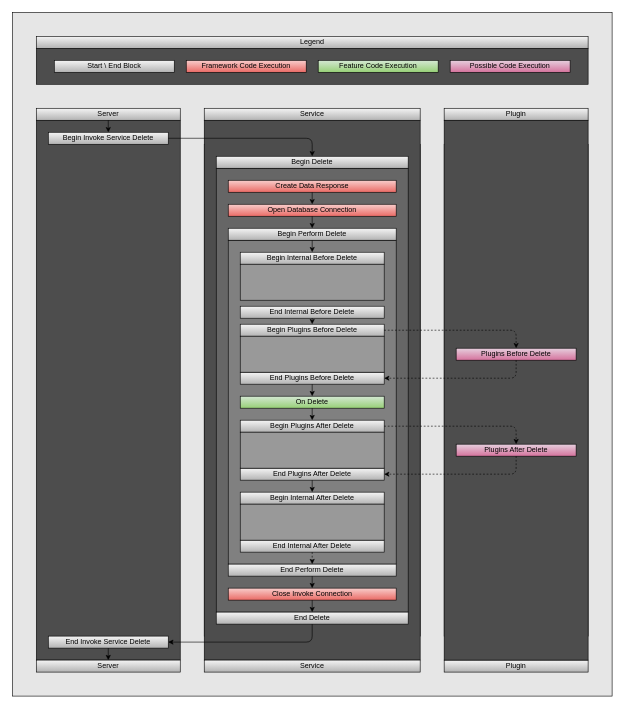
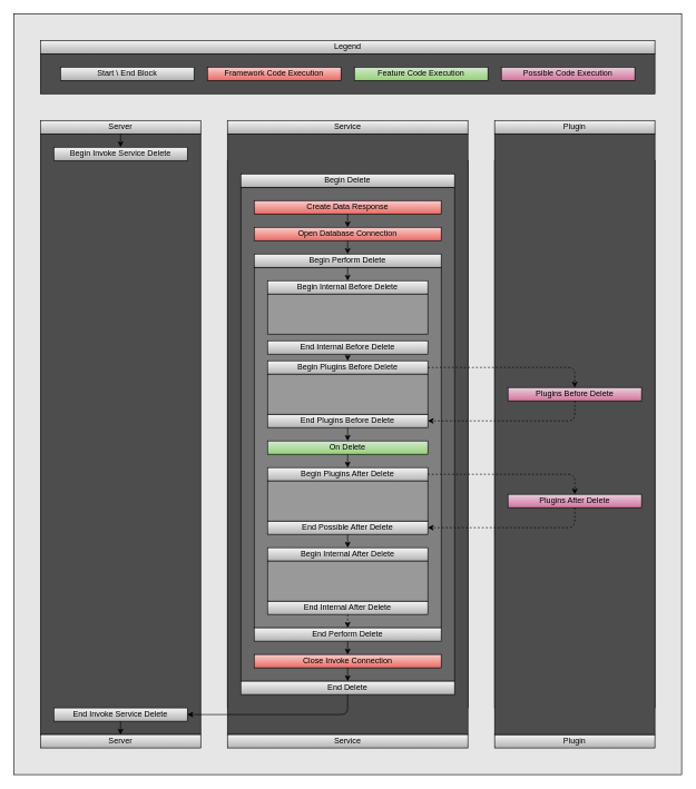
  <mxCell id="0" />
  <mxCell id="1" parent="0" />
  <mxCell id="2" value="" style="rounded=0;whiteSpace=wrap;html=1;fillColor=#E6E6E6;" parent="1" vertex="1"><mxGeometry x="20" y="20" width="1000" height="1140" as="geometry" /></mxCell>
  <mxCell id="3" value="" style="rounded=0;whiteSpace=wrap;html=1;fillColor=#4D4D4D;" parent="1" vertex="1"><mxGeometry x="60" y="200" width="240" height="900" as="geometry" /></mxCell>
  <mxCell id="4" value="" style="rounded=0;whiteSpace=wrap;html=1;fillColor=none;" parent="1" vertex="1"><mxGeometry x="340" y="240" width="360" height="820" as="geometry" /></mxCell>
  <mxCell id="5" value="Plugin" style="rounded=0;whiteSpace=wrap;html=1;fillColor=#f5f5f5;gradientColor=#b3b3b3;" parent="1" vertex="1"><mxGeometry x="740" y="1100" width="240" height="20" as="geometry" /></mxCell>
  <mxCell id="6" value="" style="rounded=0;whiteSpace=wrap;html=1;fillColor=none;" parent="1" vertex="1"><mxGeometry x="740" y="240" width="240" height="820" as="geometry" /></mxCell>
  <mxCell id="7" value="" style="rounded=0;whiteSpace=wrap;html=1;fillColor=#4D4D4D;" parent="1" vertex="1"><mxGeometry x="340" y="200" width="360" height="900" as="geometry" /></mxCell>
  <mxCell id="8" value="Service" style="rounded=0;whiteSpace=wrap;html=1;fillColor=#f5f5f5;gradientColor=#b3b3b3;" parent="1" vertex="1"><mxGeometry x="340" y="180" width="360" height="20" as="geometry" /></mxCell>
  <mxCell id="9" value="Service" style="rounded=0;whiteSpace=wrap;html=1;fillColor=#f5f5f5;gradientColor=#b3b3b3;" parent="1" vertex="1"><mxGeometry x="340" y="1100" width="360" height="20" as="geometry" /></mxCell>
  <mxCell id="10" value="Plugin" style="rounded=0;whiteSpace=wrap;html=1;fillColor=#f5f5f5;gradientColor=#b3b3b3;" parent="1" vertex="1"><mxGeometry x="740" y="180" width="240" height="20" as="geometry" /></mxCell>
  <mxCell id="11" value="" style="rounded=0;whiteSpace=wrap;html=1;fillColor=#4D4D4D;" parent="1" vertex="1"><mxGeometry x="740" y="200" width="240" height="900" as="geometry" /></mxCell>
  <mxCell id="12" value="" style="rounded=0;whiteSpace=wrap;html=1;fillColor=#4D4D4D;" parent="1" vertex="1"><mxGeometry x="60" y="80" width="920" height="60" as="geometry" /></mxCell>
  <mxCell id="13" value="Legend" style="rounded=0;whiteSpace=wrap;html=1;fillColor=#f5f5f5;gradientColor=#b3b3b3;" parent="1" vertex="1"><mxGeometry x="60" y="60" width="920" height="20" as="geometry" /></mxCell>
  <mxCell id="14" value="Start \ End Block" style="rounded=0;whiteSpace=wrap;html=1;fillColor=#f5f5f5;gradientColor=#b3b3b3;" parent="1" vertex="1"><mxGeometry x="90" y="100" width="200" height="20" as="geometry" /></mxCell>
  <mxCell id="15" value="Framework Code Execution" style="rounded=0;whiteSpace=wrap;html=1;fillColor=#f8cecc;gradientColor=#ea6b66;" parent="1" vertex="1"><mxGeometry x="310" y="100" width="200" height="20" as="geometry" /></mxCell>
  <mxCell id="16" value="Feature Code Execution" style="rounded=0;whiteSpace=wrap;html=1;fillColor=#d5e8d4;gradientColor=#97d077;" parent="1" vertex="1"><mxGeometry x="530" y="100" width="200" height="20" as="geometry" /></mxCell>
  <mxCell id="17" value="Possible Code Execution" style="rounded=0;whiteSpace=wrap;html=1;fillColor=#e6d0de;gradientColor=#d5739d;" parent="1" vertex="1"><mxGeometry x="750" y="100" width="200" height="20" as="geometry" /></mxCell>
  <mxCell id="18" value="" style="rounded=0;whiteSpace=wrap;html=1;fillColor=#666666;" parent="1" vertex="1"><mxGeometry x="360" y="280" width="320" height="740" as="geometry" /></mxCell>
  <mxCell id="19" value="Begin Delete" style="rounded=0;whiteSpace=wrap;html=1;fillColor=#f5f5f5;gradientColor=#b3b3b3;" parent="1" vertex="1"><mxGeometry x="360" y="260" width="320" height="20" as="geometry" /></mxCell>
  <mxCell id="20" value="End Delete" style="rounded=0;whiteSpace=wrap;html=1;fillColor=#f5f5f5;gradientColor=#b3b3b3;" parent="1" vertex="1"><mxGeometry x="360" y="1020" width="320" height="20" as="geometry" /></mxCell>
  <mxCell id="21" value="" style="rounded=0;whiteSpace=wrap;html=1;fillColor=#808080;" parent="1" vertex="1"><mxGeometry x="380" y="400" width="280" height="540" as="geometry" /></mxCell>
  <mxCell id="22" value="Begin Perform Delete" style="rounded=0;whiteSpace=wrap;html=1;fillColor=#f5f5f5;gradientColor=#b3b3b3;" parent="1" vertex="1"><mxGeometry x="380" y="380" width="280" height="20" as="geometry" /></mxCell>
  <mxCell id="23" value="End Perform Delete" style="rounded=0;whiteSpace=wrap;html=1;fillColor=#f5f5f5;gradientColor=#b3b3b3;" parent="1" vertex="1"><mxGeometry x="380" y="940" width="280" height="20" as="geometry" /></mxCell>
  <mxCell id="24" value="Open Database Connection" style="rounded=0;whiteSpace=wrap;html=1;fillColor=#f8cecc;gradientColor=#ea6b66;" parent="1" vertex="1"><mxGeometry x="380" y="340" width="280" height="20" as="geometry" /></mxCell>
  <mxCell id="25" value="Close Invoke Connection" style="rounded=0;whiteSpace=wrap;html=1;fillColor=#f8cecc;gradientColor=#ea6b66;" parent="1" vertex="1"><mxGeometry x="380" y="980" width="280" height="20" as="geometry" /></mxCell>
  <mxCell id="26" value="Create Data Response" style="rounded=0;whiteSpace=wrap;html=1;fillColor=#f8cecc;gradientColor=#ea6b66;" parent="1" vertex="1"><mxGeometry x="380" y="300" width="280" height="20" as="geometry" /></mxCell>
  <mxCell id="27" value="" style="endArrow=classic;html=1;exitX=0.5;exitY=1;exitDx=0;exitDy=0;entryX=0.5;entryY=0;entryDx=0;entryDy=0;" parent="1" source="26" target="24" edge="1"><mxGeometry width="50" height="50" relative="1" as="geometry"><mxPoint x="1970" y="1040" as="sourcePoint" /><mxPoint x="2020" y="990" as="targetPoint" /></mxGeometry></mxCell>
  <mxCell id="28" value="" style="endArrow=classic;html=1;exitX=0.5;exitY=1;exitDx=0;exitDy=0;entryX=0.5;entryY=0;entryDx=0;entryDy=0;" parent="1" source="24" target="22" edge="1"><mxGeometry width="50" height="50" relative="1" as="geometry"><mxPoint x="1970" y="1040" as="sourcePoint" /><mxPoint x="2020" y="990" as="targetPoint" /></mxGeometry></mxCell>
  <mxCell id="29" value="" style="endArrow=classic;html=1;exitX=0.5;exitY=1;exitDx=0;exitDy=0;entryX=0.5;entryY=0;entryDx=0;entryDy=0;" parent="1" source="23" target="25" edge="1"><mxGeometry width="50" height="50" relative="1" as="geometry"><mxPoint x="2160" y="1540" as="sourcePoint" /><mxPoint x="2210" y="1490" as="targetPoint" /></mxGeometry></mxCell>
  <mxCell id="30" value="" style="endArrow=classic;html=1;exitX=0.5;exitY=1;exitDx=0;exitDy=0;entryX=0.5;entryY=0;entryDx=0;entryDy=0;" parent="1" source="25" target="20" edge="1"><mxGeometry width="50" height="50" relative="1" as="geometry"><mxPoint x="2160" y="1540" as="sourcePoint" /><mxPoint x="2210" y="1490" as="targetPoint" /></mxGeometry></mxCell>
  <mxCell id="31" value="Plugins Before Delete" style="rounded=0;whiteSpace=wrap;html=1;fillColor=#e6d0de;gradientColor=#d5739d;" parent="1" vertex="1"><mxGeometry x="760" y="580" width="200" height="20" as="geometry" /></mxCell>
  <mxCell id="32" value="Plugins After Delete" style="rounded=0;whiteSpace=wrap;html=1;fillColor=#e6d0de;gradientColor=#d5739d;" parent="1" vertex="1"><mxGeometry x="760" y="740" width="200" height="20" as="geometry" /></mxCell>
  <mxCell id="33" value="Begin Plugins Before Delete" style="rounded=0;whiteSpace=wrap;html=1;fillColor=#f5f5f5;gradientColor=#b3b3b3;" parent="1" vertex="1"><mxGeometry x="400" y="540" width="240" height="20" as="geometry" /></mxCell>
  <mxCell id="34" value="End Plugins Before Delete" style="rounded=0;whiteSpace=wrap;html=1;fillColor=#f5f5f5;gradientColor=#b3b3b3;" parent="1" vertex="1"><mxGeometry x="400" y="620" width="240" height="20" as="geometry" /></mxCell>
  <mxCell id="35" value="" style="rounded=0;whiteSpace=wrap;html=1;fillColor=#999999;" parent="1" vertex="1"><mxGeometry x="400" y="560" width="240" height="60" as="geometry" /></mxCell>
  <mxCell id="36" value="Begin Plugins After Delete" style="rounded=0;whiteSpace=wrap;html=1;fillColor=#f5f5f5;gradientColor=#b3b3b3;" parent="1" vertex="1"><mxGeometry x="400" y="700" width="240" height="20" as="geometry" /></mxCell>
- <mxCell id="37" value="End Plugins After Delete" style="rounded=0;whiteSpace=wrap;html=1;fillColor=#f5f5f5;gradientColor=#b3b3b3;" parent="1" vertex="1"><mxGeometry x="400" y="780" width="240" height="20" as="geometry" /></mxCell>
+ <mxCell id="37" value="End Possible After Delete" style="rounded=0;whiteSpace=wrap;html=1;fillColor=#f5f5f5;gradientColor=#b3b3b3;" parent="1" vertex="1"><mxGeometry x="400" y="780" width="240" height="20" as="geometry" /></mxCell>
  <mxCell id="38" value="" style="rounded=0;whiteSpace=wrap;html=1;fillColor=#999999;" parent="1" vertex="1"><mxGeometry x="400" y="720" width="240" height="60" as="geometry" /></mxCell>
  <mxCell id="39" value="On Delete" style="rounded=0;whiteSpace=wrap;html=1;fillColor=#d5e8d4;gradientColor=#97d077;" parent="1" vertex="1"><mxGeometry x="400" y="660" width="240" height="20" as="geometry" /></mxCell>
  <mxCell id="40" value="Begin Internal Before Delete" style="rounded=0;whiteSpace=wrap;html=1;fillColor=#f5f5f5;gradientColor=#b3b3b3;" parent="1" vertex="1"><mxGeometry x="400" y="420" width="240" height="20" as="geometry" /></mxCell>
  <mxCell id="41" value="End Internal Before Delete" style="rounded=0;whiteSpace=wrap;html=1;fillColor=#f5f5f5;gradientColor=#b3b3b3;" parent="1" vertex="1"><mxGeometry x="400" y="510" width="240" height="20" as="geometry" /></mxCell>
  <mxCell id="42" value="" style="rounded=0;whiteSpace=wrap;html=1;fillColor=#999999;" parent="1" vertex="1"><mxGeometry x="400" y="440" width="240" height="60" as="geometry" /></mxCell>
  <mxCell id="43" value="Begin Internal After Delete" style="rounded=0;whiteSpace=wrap;html=1;fillColor=#f5f5f5;gradientColor=#b3b3b3;" parent="1" vertex="1"><mxGeometry x="400" y="820" width="240" height="20" as="geometry" /></mxCell>
  <mxCell id="44" value="End Internal After Delete" style="rounded=0;whiteSpace=wrap;html=1;fillColor=#f5f5f5;gradientColor=#b3b3b3;" parent="1" vertex="1"><mxGeometry x="400" y="900" width="240" height="20" as="geometry" /></mxCell>
  <mxCell id="45" value="" style="rounded=0;whiteSpace=wrap;html=1;fillColor=#999999;" parent="1" vertex="1"><mxGeometry x="400" y="840" width="240" height="60" as="geometry" /></mxCell>
  <mxCell id="46" value="" style="endArrow=classic;html=1;exitX=0.5;exitY=1;exitDx=0;exitDy=0;entryX=0.5;entryY=0;entryDx=0;entryDy=0;" parent="1" source="22" target="40" edge="1"><mxGeometry width="50" height="50" relative="1" as="geometry"><mxPoint x="2160" y="1140" as="sourcePoint" /><mxPoint x="2210" y="1090" as="targetPoint" /></mxGeometry></mxCell>
  <mxCell id="47" value="" style="endArrow=classic;html=1;exitX=0.5;exitY=1;exitDx=0;exitDy=0;entryX=0.5;entryY=0;entryDx=0;entryDy=0;" parent="1" source="41" target="33" edge="1"><mxGeometry width="50" height="50" relative="1" as="geometry"><mxPoint x="2160" y="1140" as="sourcePoint" /><mxPoint x="2210" y="1090" as="targetPoint" /></mxGeometry></mxCell>
  <mxCell id="48" value="" style="endArrow=classic;html=1;exitX=1;exitY=0.5;exitDx=0;exitDy=0;entryX=0.5;entryY=0;entryDx=0;entryDy=0;dashed=1;" parent="1" source="33" target="31" edge="1"><mxGeometry width="50" height="50" relative="1" as="geometry"><mxPoint x="2160" y="1140" as="sourcePoint" /><mxPoint x="2210" y="1090" as="targetPoint" /><Array as="points"><mxPoint x="860" y="550" /></Array></mxGeometry></mxCell>
  <mxCell id="49" value="" style="endArrow=classic;html=1;dashed=1;exitX=0.5;exitY=1;exitDx=0;exitDy=0;entryX=1;entryY=0.5;entryDx=0;entryDy=0;" parent="1" source="31" target="34" edge="1"><mxGeometry width="50" height="50" relative="1" as="geometry"><mxPoint x="2160" y="1340" as="sourcePoint" /><mxPoint x="2210" y="1290" as="targetPoint" /><Array as="points"><mxPoint x="860" y="630" /></Array></mxGeometry></mxCell>
  <mxCell id="50" value="" style="endArrow=classic;html=1;exitX=0.5;exitY=1;exitDx=0;exitDy=0;entryX=0.5;entryY=0;entryDx=0;entryDy=0;" parent="1" source="34" target="39" edge="1"><mxGeometry width="50" height="50" relative="1" as="geometry"><mxPoint x="2160" y="1340" as="sourcePoint" /><mxPoint x="2210" y="1290" as="targetPoint" /></mxGeometry></mxCell>
  <mxCell id="51" value="" style="endArrow=classic;html=1;exitX=0.5;exitY=1;exitDx=0;exitDy=0;entryX=0.5;entryY=0;entryDx=0;entryDy=0;" parent="1" source="39" target="36" edge="1"><mxGeometry width="50" height="50" relative="1" as="geometry"><mxPoint x="2160" y="1340" as="sourcePoint" /><mxPoint x="2210" y="1290" as="targetPoint" /></mxGeometry></mxCell>
  <mxCell id="52" value="" style="endArrow=classic;html=1;exitX=1;exitY=0.5;exitDx=0;exitDy=0;entryX=0.5;entryY=0;entryDx=0;entryDy=0;dashed=1;" parent="1" source="36" target="32" edge="1"><mxGeometry width="50" height="50" relative="1" as="geometry"><mxPoint x="2160" y="1340" as="sourcePoint" /><mxPoint x="2210" y="1290" as="targetPoint" /><Array as="points"><mxPoint x="860" y="710" /></Array></mxGeometry></mxCell>
  <mxCell id="53" value="" style="endArrow=classic;html=1;exitX=0.5;exitY=1;exitDx=0;exitDy=0;entryX=1;entryY=0.5;entryDx=0;entryDy=0;dashed=1;" parent="1" source="32" target="37" edge="1"><mxGeometry width="50" height="50" relative="1" as="geometry"><mxPoint x="2160" y="1340" as="sourcePoint" /><mxPoint x="2210" y="1290" as="targetPoint" /><Array as="points"><mxPoint x="860" y="790" /></Array></mxGeometry></mxCell>
  <mxCell id="54" value="" style="endArrow=classic;html=1;exitX=0.5;exitY=1;exitDx=0;exitDy=0;entryX=0.5;entryY=0;entryDx=0;entryDy=0;" parent="1" source="37" target="43" edge="1"><mxGeometry width="50" height="50" relative="1" as="geometry"><mxPoint x="2160" y="1440" as="sourcePoint" /><mxPoint x="2210" y="1390" as="targetPoint" /></mxGeometry></mxCell>
  <mxCell id="55" value="" style="endArrow=classic;html=1;exitX=0.5;exitY=1;exitDx=0;exitDy=0;entryX=0.5;entryY=0;entryDx=0;entryDy=0;dashed=1;" parent="1" source="44" target="23" edge="1"><mxGeometry width="50" height="50" relative="1" as="geometry"><mxPoint x="2160" y="1440" as="sourcePoint" /><mxPoint x="2210" y="1390" as="targetPoint" /></mxGeometry></mxCell>
  <mxCell id="56" value="Server" style="rounded=0;whiteSpace=wrap;html=1;fillColor=#f5f5f5;gradientColor=#b3b3b3;" parent="1" vertex="1"><mxGeometry x="60" y="180" width="240" height="20" as="geometry" /></mxCell>
  <mxCell id="57" value="Server" style="rounded=0;whiteSpace=wrap;html=1;fillColor=#f5f5f5;gradientColor=#b3b3b3;" parent="1" vertex="1"><mxGeometry x="60" y="1100" width="240" height="20" as="geometry" /></mxCell>
  <mxCell id="58" value="Begin Invoke Service Delete" style="rounded=0;whiteSpace=wrap;html=1;fillColor=#f5f5f5;gradientColor=#b3b3b3;" parent="1" vertex="1"><mxGeometry x="80" y="220" width="200" height="20" as="geometry" /></mxCell>
  <mxCell id="59" value="End Invoke Service Delete" style="rounded=0;whiteSpace=wrap;html=1;fillColor=#f5f5f5;gradientColor=#b3b3b3;" parent="1" vertex="1"><mxGeometry x="80" y="1060" width="200" height="20" as="geometry" /></mxCell>
  <mxCell id="60" value="" style="endArrow=classic;html=1;exitX=0.5;exitY=0;exitDx=0;exitDy=0;entryX=0.5;entryY=0;entryDx=0;entryDy=0;" parent="1" source="3" target="58" edge="1"><mxGeometry width="50" height="50" relative="1" as="geometry"><mxPoint x="280" y="270" as="sourcePoint" /><mxPoint x="330" y="220" as="targetPoint" /></mxGeometry></mxCell>
  <mxCell id="61" value="" style="endArrow=classic;html=1;exitX=0.5;exitY=1;exitDx=0;exitDy=0;entryX=0.5;entryY=0;entryDx=0;entryDy=0;" parent="1" source="59" target="57" edge="1"><mxGeometry width="50" height="50" relative="1" as="geometry"><mxPoint x="310" y="1290" as="sourcePoint" /><mxPoint x="330" y="1120" as="targetPoint" /></mxGeometry></mxCell>
  <mxCell id="62" value="" style="endArrow=classic;html=1;exitX=0.5;exitY=1;exitDx=0;exitDy=0;entryX=1;entryY=0.5;entryDx=0;entryDy=0;" parent="1" source="20" target="59" edge="1"><mxGeometry width="50" height="50" relative="1" as="geometry"><mxPoint x="280" y="1070" as="sourcePoint" /><mxPoint x="330" y="1020" as="targetPoint" /><Array as="points"><mxPoint x="520" y="1070" /></Array></mxGeometry></mxCell>
- <mxCell id="63" value="" style="endArrow=classic;html=1;entryX=0.5;entryY=0;entryDx=0;entryDy=0;exitX=1;exitY=0.5;exitDx=0;exitDy=0;" parent="1" source="58" target="19" edge="1"><mxGeometry width="50" height="50" relative="1" as="geometry"><mxPoint x="280" y="270" as="sourcePoint" /><mxPoint x="330" y="220" as="targetPoint" /><Array as="points"><mxPoint x="520" y="230" /></Array></mxGeometry></mxCell>
